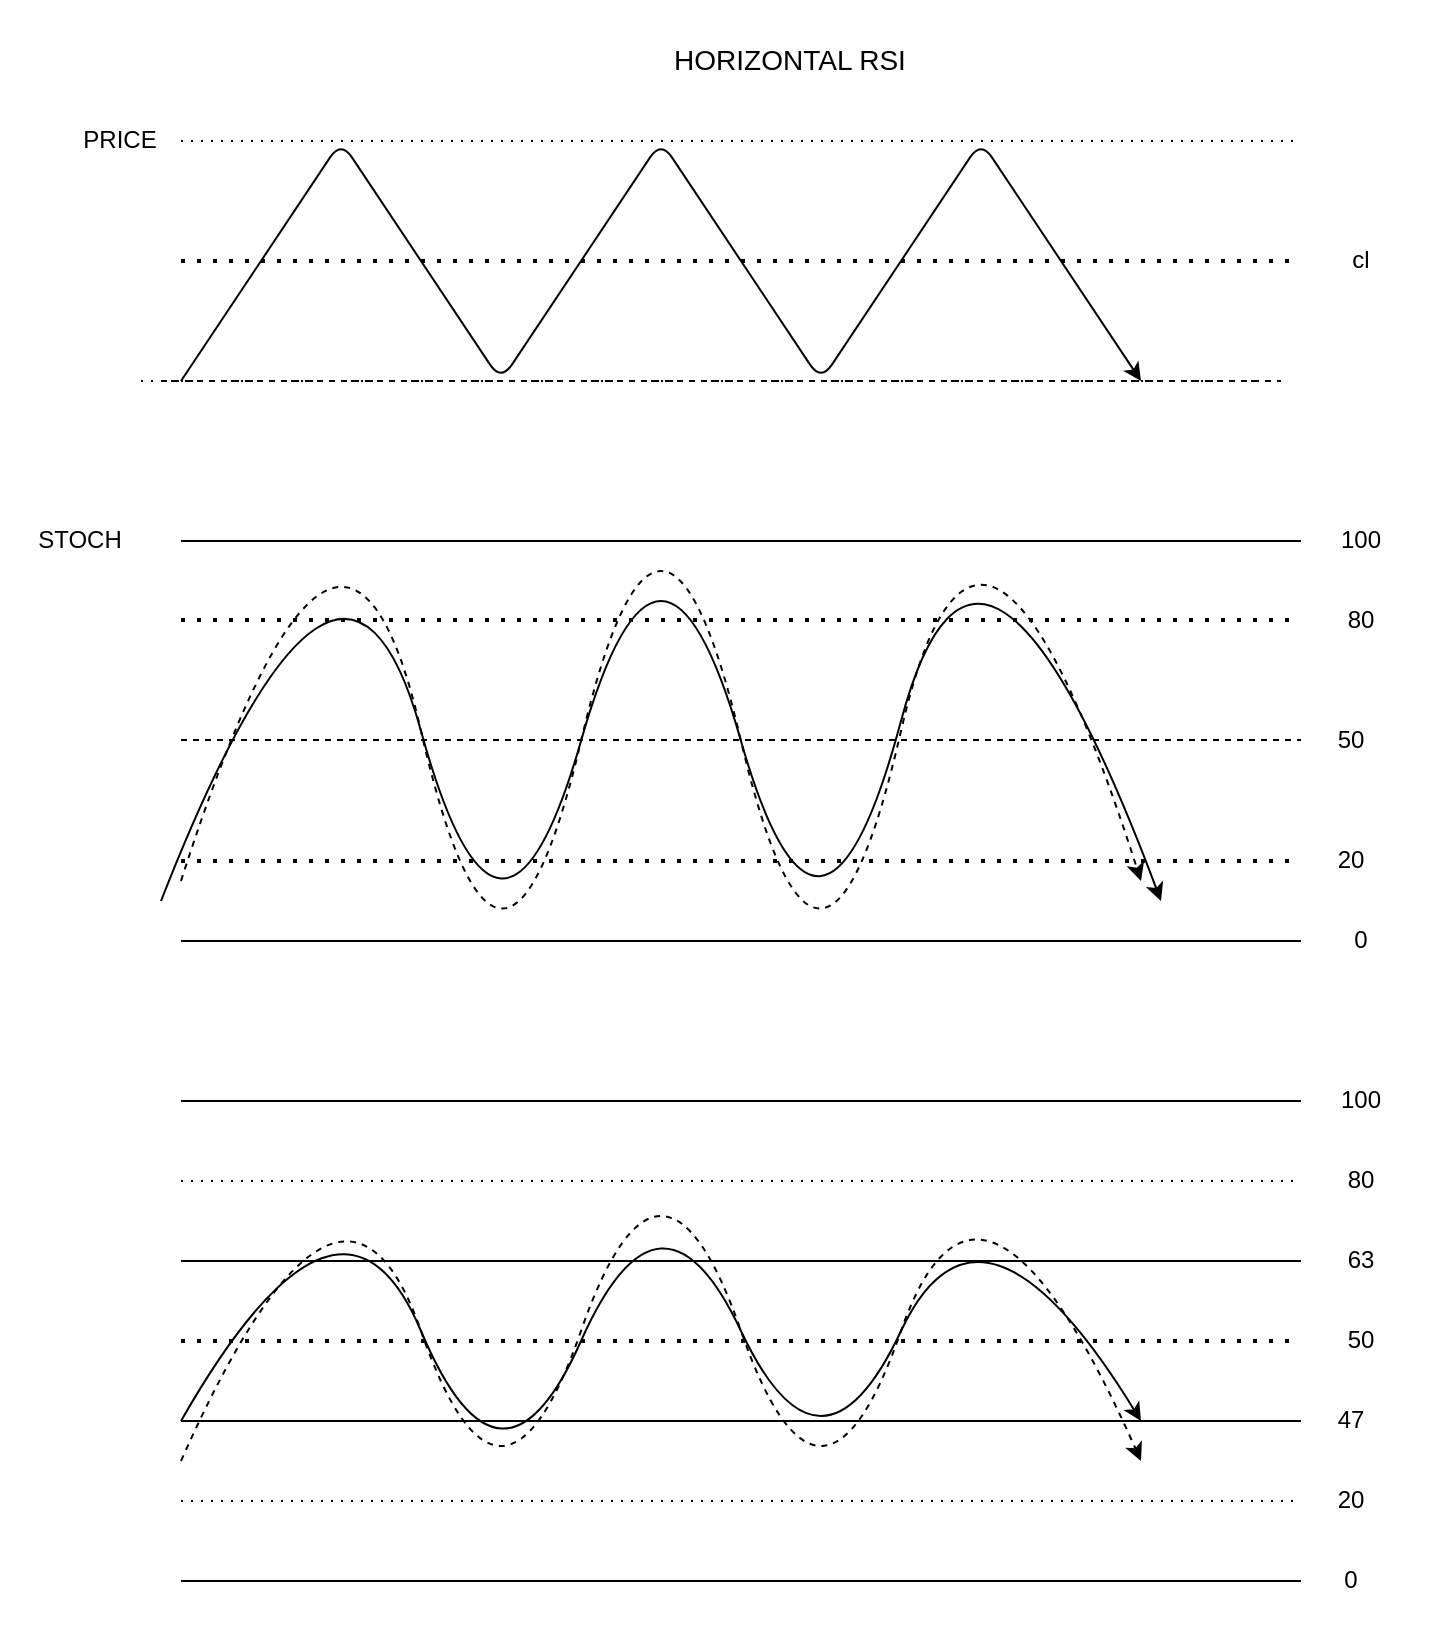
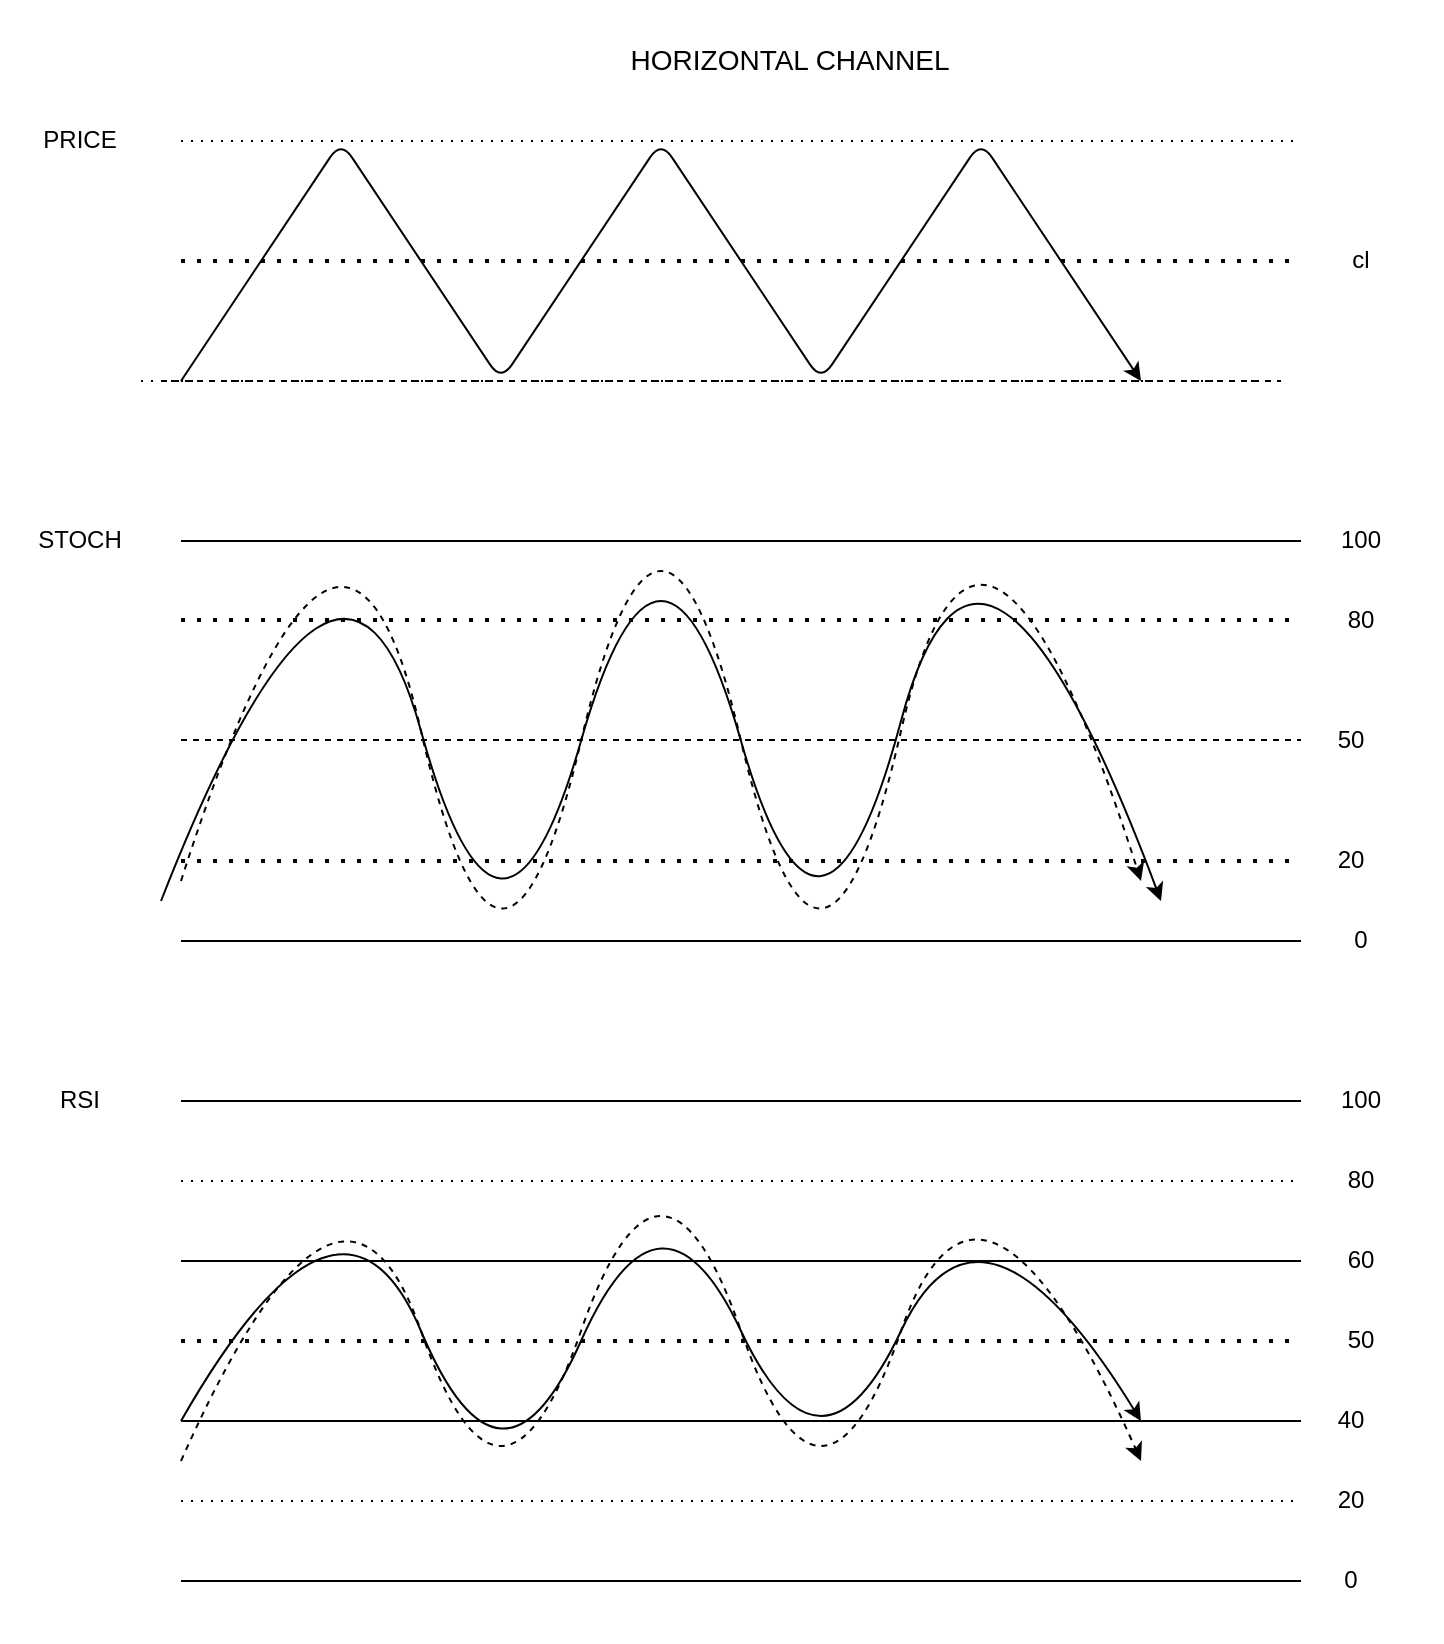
  <mxCell id="0" />
  <mxCell id="1" parent="0" />
- <mxCell id="2" value="PRICE" style="text;html=1;strokeColor=none;fillColor=none;align=center;verticalAlign=middle;whiteSpace=wrap;rounded=0;" parent="1" vertex="1"><mxGeometry x="40" y="60" width="40" height="20" as="geometry" /></mxCell>
+ <mxCell id="2" value="PRICE" style="text;html=1;strokeColor=none;fillColor=none;align=center;verticalAlign=middle;whiteSpace=wrap;rounded=0;" parent="1" vertex="1"><mxGeometry x="20" y="60" width="40" height="20" as="geometry" /></mxCell>
  <mxCell id="3" value="" style="endArrow=classic;html=1;" parent="1" edge="1"><mxGeometry width="50" height="50" relative="1" as="geometry"><mxPoint x="90" y="190" as="sourcePoint" /><mxPoint x="570" y="190" as="targetPoint" /><Array as="points"><mxPoint x="170" y="70" /><mxPoint x="250" y="190" /><mxPoint x="330" y="70" /><mxPoint x="410" y="190" /><mxPoint x="490" y="70" /></Array></mxGeometry></mxCell>
  <mxCell id="4" value="" style="endArrow=none;dashed=1;html=1;" parent="1" edge="1"><mxGeometry width="50" height="50" relative="1" as="geometry"><mxPoint x="80" y="190" as="sourcePoint" /><mxPoint x="640" y="190" as="targetPoint" /></mxGeometry></mxCell>
  <mxCell id="5" value="" style="endArrow=none;dashed=1;html=1;dashPattern=1 4;" parent="1" edge="1"><mxGeometry width="50" height="50" relative="1" as="geometry"><mxPoint x="90" y="70" as="sourcePoint" /><mxPoint x="650" y="70" as="targetPoint" /></mxGeometry></mxCell>
  <mxCell id="6" value="" style="endArrow=none;dashed=1;html=1;dashPattern=1 3;strokeWidth=2;" parent="1" edge="1"><mxGeometry width="50" height="50" relative="1" as="geometry"><mxPoint x="90" y="130" as="sourcePoint" /><mxPoint x="650" y="130" as="targetPoint" /></mxGeometry></mxCell>
  <mxCell id="7" value="cl" style="text;html=1;align=center;verticalAlign=middle;resizable=0;points=[];autosize=1;strokeColor=none;" parent="1" vertex="1"><mxGeometry x="670" y="120" width="20" height="20" as="geometry" /></mxCell>
  <mxCell id="8" value="" style="endArrow=none;dashed=1;html=1;dashPattern=1 4;" parent="1" edge="1"><mxGeometry width="50" height="50" relative="1" as="geometry"><mxPoint x="70" y="190" as="sourcePoint" /><mxPoint x="630" y="190" as="targetPoint" /></mxGeometry></mxCell>
  <mxCell id="9" value="" style="endArrow=none;html=1;" parent="1" edge="1"><mxGeometry width="50" height="50" relative="1" as="geometry"><mxPoint x="90" y="270" as="sourcePoint" /><mxPoint x="650" y="270" as="targetPoint" /></mxGeometry></mxCell>
  <mxCell id="10" value="" style="endArrow=none;html=1;" parent="1" edge="1"><mxGeometry width="50" height="50" relative="1" as="geometry"><mxPoint x="90" y="470" as="sourcePoint" /><mxPoint x="650" y="470" as="targetPoint" /></mxGeometry></mxCell>
  <mxCell id="11" value="" style="endArrow=none;dashed=1;html=1;dashPattern=1 3;strokeWidth=2;" parent="1" edge="1"><mxGeometry width="50" height="50" relative="1" as="geometry"><mxPoint x="90" y="309.5" as="sourcePoint" /><mxPoint x="650" y="309.5" as="targetPoint" /></mxGeometry></mxCell>
  <mxCell id="12" value="80" style="text;html=1;align=center;verticalAlign=middle;resizable=0;points=[];autosize=1;strokeColor=none;" parent="1" vertex="1"><mxGeometry x="665" y="300" width="30" height="20" as="geometry" /></mxCell>
+ <mxCell id="13" value="RSI" style="text;html=1;strokeColor=none;fillColor=none;align=center;verticalAlign=middle;whiteSpace=wrap;rounded=0;" parent="1" vertex="1"><mxGeometry x="20" y="540" width="40" height="20" as="geometry" /></mxCell>
  <mxCell id="14" value="" style="endArrow=none;html=1;" parent="1" edge="1"><mxGeometry y="465" width="50" height="50" as="geometry"><mxPoint x="90" y="550" as="sourcePoint" /><mxPoint x="650" y="550" as="targetPoint" /></mxGeometry></mxCell>
  <mxCell id="15" value="" style="endArrow=none;dashed=1;html=1;dashPattern=1 3;strokeWidth=2;" parent="1" edge="1"><mxGeometry y="465" width="50" height="50" as="geometry"><mxPoint x="90" y="670" as="sourcePoint" /><mxPoint x="650" y="670" as="targetPoint" /></mxGeometry></mxCell>
  <mxCell id="16" value="" style="endArrow=none;html=1;" parent="1" edge="1"><mxGeometry y="465" width="50" height="50" as="geometry"><mxPoint x="90" y="790" as="sourcePoint" /><mxPoint x="650" y="790" as="targetPoint" /></mxGeometry></mxCell>
  <mxCell id="17" value="" style="endArrow=none;dashed=1;html=1;dashPattern=1 4;" parent="1" edge="1"><mxGeometry y="465" width="50" height="50" as="geometry"><mxPoint x="90" y="590" as="sourcePoint" /><mxPoint x="650" y="590" as="targetPoint" /></mxGeometry></mxCell>
  <mxCell id="18" value="" style="endArrow=none;dashed=1;html=1;dashPattern=1 4;" parent="1" edge="1"><mxGeometry y="465" width="50" height="50" as="geometry"><mxPoint x="90" y="750" as="sourcePoint" /><mxPoint x="650" y="750" as="targetPoint" /></mxGeometry></mxCell>
  <mxCell id="19" value="" style="endArrow=none;html=1;" parent="1" edge="1"><mxGeometry y="465" width="50" height="50" as="geometry"><mxPoint x="90" y="630" as="sourcePoint" /><mxPoint x="650" y="630" as="targetPoint" /></mxGeometry></mxCell>
  <mxCell id="20" value="" style="endArrow=none;html=1;" parent="1" edge="1"><mxGeometry y="465" width="50" height="50" as="geometry"><mxPoint x="90" y="710" as="sourcePoint" /><mxPoint x="650" y="710" as="targetPoint" /></mxGeometry></mxCell>
  <mxCell id="21" value="100" style="text;html=1;align=center;verticalAlign=middle;resizable=0;points=[];autosize=1;strokeColor=none;" parent="1" vertex="1"><mxGeometry x="660" y="540" width="40" height="20" as="geometry" /></mxCell>
  <mxCell id="22" value="80" style="text;html=1;align=center;verticalAlign=middle;resizable=0;points=[];autosize=1;strokeColor=none;" parent="1" vertex="1"><mxGeometry x="665" y="580" width="30" height="20" as="geometry" /></mxCell>
- <mxCell id="23" value="63" style="text;html=1;align=center;verticalAlign=middle;resizable=0;points=[];autosize=1;strokeColor=none;" parent="1" vertex="1"><mxGeometry x="665" y="620" width="30" height="20" as="geometry" /></mxCell>
+ <mxCell id="23" value="60" style="text;html=1;align=center;verticalAlign=middle;resizable=0;points=[];autosize=1;strokeColor=none;" parent="1" vertex="1"><mxGeometry x="665" y="620" width="30" height="20" as="geometry" /></mxCell>
  <mxCell id="24" value="50" style="text;html=1;align=center;verticalAlign=middle;resizable=0;points=[];autosize=1;strokeColor=none;" parent="1" vertex="1"><mxGeometry x="665" y="660" width="30" height="20" as="geometry" /></mxCell>
- <mxCell id="25" value="47" style="text;html=1;align=center;verticalAlign=middle;resizable=0;points=[];autosize=1;strokeColor=none;" parent="1" vertex="1"><mxGeometry x="660" y="700" width="30" height="20" as="geometry" /></mxCell>
+ <mxCell id="25" value="40" style="text;html=1;align=center;verticalAlign=middle;resizable=0;points=[];autosize=1;strokeColor=none;" parent="1" vertex="1"><mxGeometry x="660" y="700" width="30" height="20" as="geometry" /></mxCell>
  <mxCell id="26" value="20" style="text;html=1;align=center;verticalAlign=middle;resizable=0;points=[];autosize=1;strokeColor=none;" parent="1" vertex="1"><mxGeometry x="660" y="740" width="30" height="20" as="geometry" /></mxCell>
  <mxCell id="27" value="0" style="text;html=1;align=center;verticalAlign=middle;resizable=0;points=[];autosize=1;strokeColor=none;" parent="1" vertex="1"><mxGeometry x="665" y="780" width="20" height="20" as="geometry" /></mxCell>
  <mxCell id="28" value="" style="endArrow=none;dashed=1;html=1;" parent="1" edge="1"><mxGeometry y="244.5" width="50" height="50" as="geometry"><mxPoint x="90" y="369.5" as="sourcePoint" /><mxPoint x="650" y="369.5" as="targetPoint" /></mxGeometry></mxCell>
  <mxCell id="29" value="100" style="text;html=1;align=center;verticalAlign=middle;resizable=0;points=[];autosize=1;strokeColor=none;" parent="1" vertex="1"><mxGeometry x="660" y="260" width="40" height="20" as="geometry" /></mxCell>
  <mxCell id="30" value="0" style="text;html=1;align=center;verticalAlign=middle;resizable=0;points=[];autosize=1;strokeColor=none;" parent="1" vertex="1"><mxGeometry x="670" y="460" width="20" height="20" as="geometry" /></mxCell>
  <mxCell id="31" value="20" style="text;html=1;align=center;verticalAlign=middle;resizable=0;points=[];autosize=1;strokeColor=none;" parent="1" vertex="1"><mxGeometry x="660" y="420" width="30" height="20" as="geometry" /></mxCell>
  <mxCell id="32" value="50" style="text;html=1;align=center;verticalAlign=middle;resizable=0;points=[];autosize=1;strokeColor=none;" parent="1" vertex="1"><mxGeometry x="660" y="360" width="30" height="20" as="geometry" /></mxCell>
  <mxCell id="33" value="STOCH" style="text;html=1;strokeColor=none;fillColor=none;align=center;verticalAlign=middle;whiteSpace=wrap;rounded=0;" parent="1" vertex="1"><mxGeometry x="20" y="260" width="40" height="20" as="geometry" /></mxCell>
- <mxCell id="34" value="&lt;font style=&quot;font-size: 14px&quot;&gt;HORIZONTAL RSI&lt;/font&gt;" style="text;html=1;strokeColor=none;align=center;verticalAlign=middle;whiteSpace=wrap;rounded=0;" parent="1" vertex="1"><mxGeometry x="290" y="20" width="210" height="20" as="geometry" /></mxCell>
+ <mxCell id="34" value="&lt;font style=&quot;font-size: 14px&quot;&gt;HORIZONTAL CHANNEL&lt;/font&gt;" style="text;html=1;strokeColor=none;align=center;verticalAlign=middle;whiteSpace=wrap;rounded=0;" parent="1" vertex="1"><mxGeometry x="290" y="20" width="210" height="20" as="geometry" /></mxCell>
  <mxCell id="35" value="" style="endArrow=none;dashed=1;html=1;dashPattern=1 3;strokeWidth=2;" parent="1" edge="1"><mxGeometry width="50" height="50" relative="1" as="geometry"><mxPoint x="90" y="430" as="sourcePoint" /><mxPoint x="650" y="430" as="targetPoint" /></mxGeometry></mxCell>
  <mxCell id="36" value="" style="curved=1;endArrow=classic;html=1;" parent="1" edge="1"><mxGeometry width="50" height="50" relative="1" as="geometry"><mxPoint x="80" y="450" as="sourcePoint" /><mxPoint x="580" y="450" as="targetPoint" /><Array as="points"><mxPoint x="170" y="220" /><mxPoint x="250" y="510" /><mxPoint x="330" y="230" /><mxPoint x="410" y="510" /><mxPoint x="490" y="210" /></Array></mxGeometry></mxCell>
  <mxCell id="37" value="" style="curved=1;endArrow=classic;html=1;" parent="1" edge="1"><mxGeometry width="50" height="50" relative="1" as="geometry"><mxPoint x="90" y="710" as="sourcePoint" /><mxPoint x="570" y="710" as="targetPoint" /><Array as="points"><mxPoint x="170" y="570" /><mxPoint x="250" y="760" /><mxPoint x="330" y="580" /><mxPoint x="410" y="750" /><mxPoint x="490" y="580" /></Array></mxGeometry></mxCell>
  <mxCell id="38" value="" style="curved=1;endArrow=classic;html=1;dashed=1;" edge="1" parent="1"><mxGeometry width="50" height="50" relative="1" as="geometry"><mxPoint x="90" y="440" as="sourcePoint" /><mxPoint x="570" y="440" as="targetPoint" /><Array as="points"><mxPoint x="170" y="190" /><mxPoint x="250" y="540" /><mxPoint x="330" y="200" /><mxPoint x="410" y="540" /><mxPoint x="490" y="190" /></Array></mxGeometry></mxCell>
  <mxCell id="39" value="" style="curved=1;endArrow=classic;html=1;dashed=1;" edge="1" parent="1"><mxGeometry width="50" height="50" relative="1" as="geometry"><mxPoint x="90" y="730" as="sourcePoint" /><mxPoint x="570" y="730" as="targetPoint" /><Array as="points"><mxPoint x="170" y="550" /><mxPoint x="250" y="780" /><mxPoint x="330" y="550" /><mxPoint x="410" y="780" /><mxPoint x="490" y="550" /></Array></mxGeometry></mxCell>
